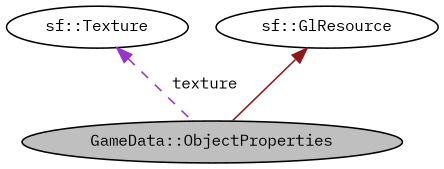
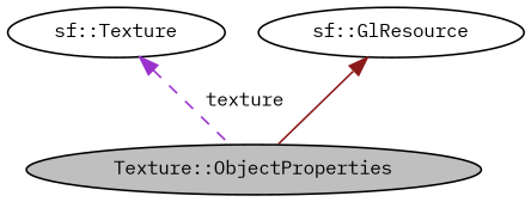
  digraph {
    fontname="IBM Plex Mono"
    node [color=black fillcolor=white fontname="IBM Plex Mono" fontsize=10 shape=ellipse style=filled]
    edge [dir=back fontname="IBM Plex Mono" fontsize=10 labelfontname=Helvetica labelfontsize=10]
-   n1 [fillcolor=grey75 fontcolor=black height=0.2 label="GameData::ObjectProperties" width=0.4]
+   n1 [fillcolor=grey75 fontcolor=black height=0.2 label="Texture::ObjectProperties" width=0.4]
    n2 [height=0.2 label="sf::Texture" width=0.4]
    n3 [height=0.2 label="sf::GlResource" width=0.4]
    n2 -> n1 [color=darkorchid3 label=" texture" style=dashed]
    n3 -> n1 [color=firebrick4 style=solid]
  }
